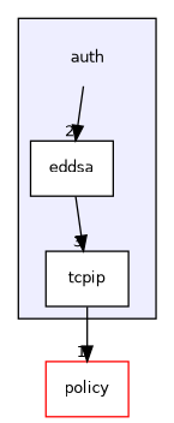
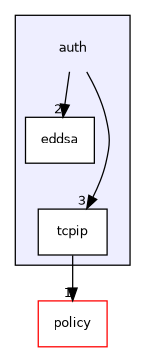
  digraph {
    compound=true
    node [fontname=Helvetica fontsize=10 shape=box color=black fillcolor=white style=filled]
    edge [labeldistance=1.5 labelfontname=Helvetica labelfontsize=10]
    n1 [label=auth shape=plaintext color="" fillcolor="" style=""]
    n2 [label=eddsa]
    n3 [label=tcpip]
    n4 [color=red label=policy]
    subgraph cluster_1 {
      bgcolor="#eeeeff"
      pencolor=black
      n1
      n2
      n3
    }
    n1 -> n2 [headlabel=2]
-   n2 -> n3 [headlabel=3]
+   n1 -> n3 [headlabel=3]
    n3 -> n4 [headlabel=1]
  }
